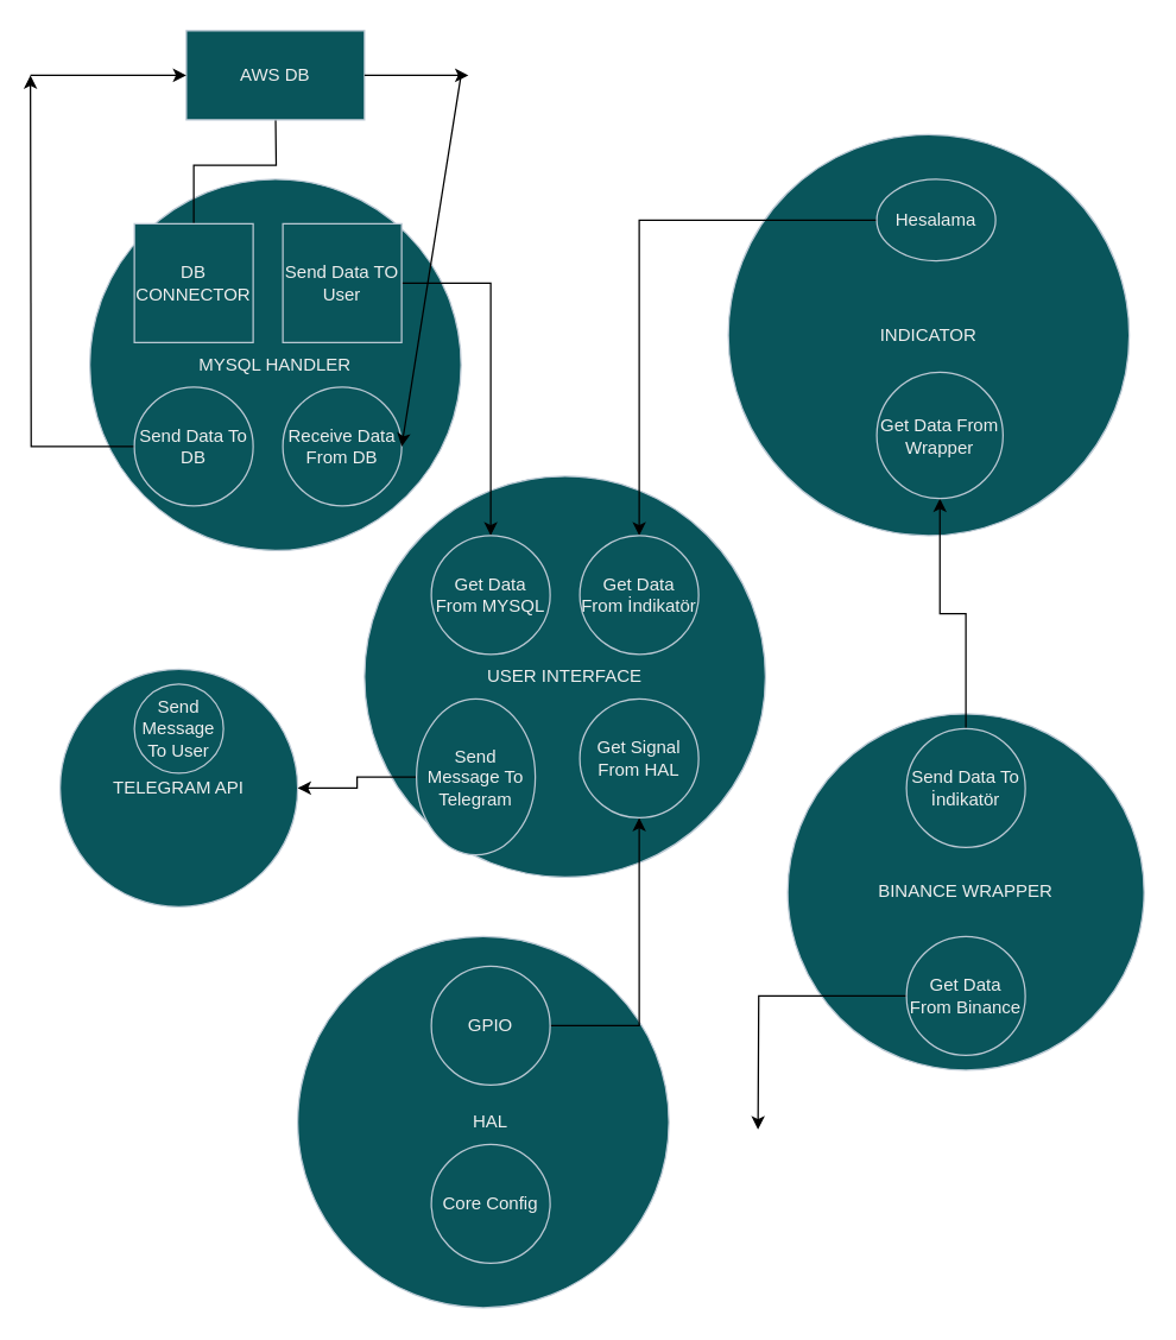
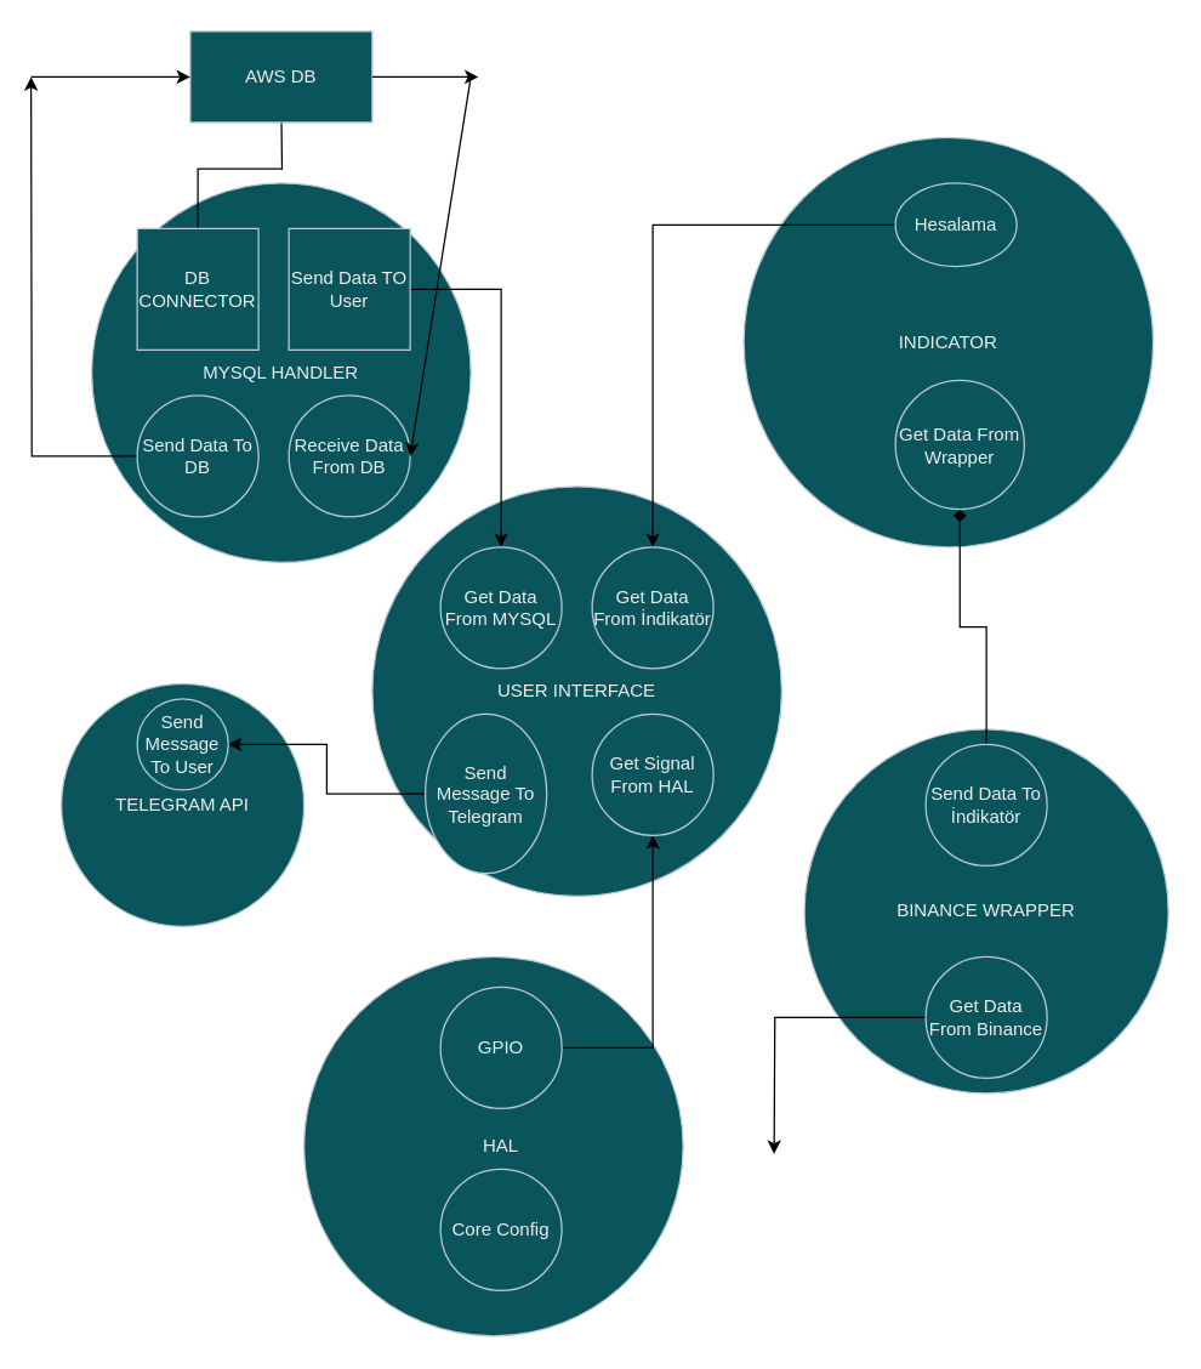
  <mxCell id="0" />
  <mxCell id="1" parent="0" />
  <mxCell id="2" value="USER INTERFACE" style="ellipse;whiteSpace=wrap;html=1;aspect=fixed;fillColor=#09555B;strokeColor=#BAC8D3;fontColor=#EEEEEE;" parent="1" vertex="1"><mxGeometry x="245" y="320" width="270" height="270" as="geometry" /></mxCell>
  <mxCell id="3" value="MYSQL HANDLER" style="ellipse;whiteSpace=wrap;html=1;aspect=fixed;fillColor=#09555B;strokeColor=#BAC8D3;fontColor=#EEEEEE;" parent="1" vertex="1"><mxGeometry x="60" y="120" width="250" height="250" as="geometry" /></mxCell>
  <mxCell id="4" style="edgeStyle=orthogonalEdgeStyle;rounded=0;orthogonalLoop=1;jettySize=auto;html=1;exitX=0.5;exitY=0;exitDx=0;exitDy=0;strokeColor=#000000;" parent="1" source="5" edge="1"><mxGeometry relative="1" as="geometry"><mxPoint x="185" y="70" as="targetPoint" /></mxGeometry></mxCell>
  <mxCell id="5" value="DB CONNECTOR" style="whiteSpace=wrap;html=1;aspect=fixed;fillColor=#09555B;strokeColor=#BAC8D3;fontColor=#EEEEEE;rounded=0;" parent="1" vertex="1"><mxGeometry x="90" y="150" width="80" height="80" as="geometry" /></mxCell>
  <mxCell id="6" value="AWS DB" style="whiteSpace=wrap;html=1;fillColor=#09555B;strokeColor=#BAC8D3;fontColor=#EEEEEE;" parent="1" vertex="1"><mxGeometry x="125" y="20" width="120" height="60" as="geometry" /></mxCell>
  <mxCell id="7" style="edgeStyle=orthogonalEdgeStyle;rounded=0;orthogonalLoop=1;jettySize=auto;html=1;strokeColor=#000000;" parent="1" source="8" edge="1"><mxGeometry relative="1" as="geometry"><mxPoint x="20" as="targetPoint" y="50" /></mxGeometry></mxCell>
  <mxCell id="8" value="Send Data To DB" style="ellipse;whiteSpace=wrap;html=1;aspect=fixed;fillColor=#09555B;strokeColor=#BAC8D3;fontColor=#EEEEEE;" parent="1" vertex="1"><mxGeometry x="90" y="260" width="80" height="80" as="geometry" /></mxCell>
  <mxCell id="9" value="" style="endArrow=classic;html=1;rounded=0;entryX=0;entryY=0.5;entryDx=0;entryDy=0;strokeColor=#000000;" parent="1" target="6" edge="1"><mxGeometry width="50" height="50" relative="1" as="geometry"><mxPoint x="20" as="sourcePoint" y="50" /><mxPoint x="100" y="70" as="targetPoint" /></mxGeometry></mxCell>
  <mxCell id="10" value="Receive Data From DB" style="ellipse;whiteSpace=wrap;html=1;aspect=fixed;fillColor=#09555B;strokeColor=#BAC8D3;fontColor=#EEEEEE;" parent="1" vertex="1"><mxGeometry x="190" y="260" width="80" height="80" as="geometry" /></mxCell>
  <mxCell id="11" value="" style="endArrow=classic;html=1;rounded=0;strokeColor=#000000;" parent="1" edge="1"><mxGeometry width="50" height="50" relative="1" as="geometry"><mxPoint x="245" as="sourcePoint" y="50" /><mxPoint x="315" as="targetPoint" y="50" /></mxGeometry></mxCell>
  <mxCell id="12" value="" style="endArrow=classic;html=1;rounded=0;entryX=1;entryY=0.5;entryDx=0;entryDy=0;strokeColor=#000000;" parent="1" target="10" edge="1"><mxGeometry width="50" height="50" relative="1" as="geometry"><mxPoint x="310" as="sourcePoint" y="50" /><mxPoint x="320" y="300" as="targetPoint" /></mxGeometry></mxCell>
  <mxCell id="13" style="edgeStyle=orthogonalEdgeStyle;rounded=0;orthogonalLoop=1;jettySize=auto;html=1;strokeColor=#000000;" parent="1" source="14" edge="1"><mxGeometry relative="1" as="geometry"><mxPoint x="330" y="360" as="targetPoint" /><Array as="points"><mxPoint x="330" y="190" /></Array></mxGeometry></mxCell>
  <mxCell id="14" value="Send Data TO&lt;br&gt;User" style="whiteSpace=wrap;html=1;aspect=fixed;fillColor=#09555B;strokeColor=#BAC8D3;fontColor=#EEEEEE;rounded=0;" parent="1" vertex="1"><mxGeometry x="190" y="150" width="80" height="80" as="geometry" /></mxCell>
  <mxCell id="15" value="Get Data From MYSQL" style="ellipse;whiteSpace=wrap;html=1;aspect=fixed;fillColor=#09555B;strokeColor=#BAC8D3;fontColor=#EEEEEE;" parent="1" vertex="1"><mxGeometry x="290" y="360" width="80" height="80" as="geometry" /></mxCell>
  <mxCell id="16" value="INDICATOR" style="ellipse;whiteSpace=wrap;html=1;aspect=fixed;fillColor=#09555B;strokeColor=#BAC8D3;fontColor=#EEEEEE;" parent="1" vertex="1"><mxGeometry x="490" y="90" width="270" height="270" as="geometry" /></mxCell>
  <mxCell id="17" style="edgeStyle=orthogonalEdgeStyle;rounded=0;orthogonalLoop=1;jettySize=auto;html=1;fontSize=12;strokeColor=#000000;" parent="1" source="18" target="19" edge="1"><mxGeometry relative="1" as="geometry" /></mxCell>
  <mxCell id="18" value="&lt;font style=&quot;font-size: 12px&quot;&gt;Hesalama&lt;/font&gt;" style="ellipse;whiteSpace=wrap;html=1;aspect=fixed;fontSize=11;fillColor=#09555B;strokeColor=#BAC8D3;fontColor=#EEEEEE;" parent="1" vertex="1"><mxGeometry x="590" y="120" width="80" height="55" as="geometry" /></mxCell>
  <mxCell id="19" value="Get Data From İndikatör" style="ellipse;whiteSpace=wrap;html=1;aspect=fixed;fontSize=12;fillColor=#09555B;strokeColor=#BAC8D3;fontColor=#EEEEEE;" parent="1" vertex="1"><mxGeometry x="390" y="360" width="80" height="80" as="geometry" /></mxCell>
  <mxCell id="20" value="BINANCE WRAPPER" style="ellipse;whiteSpace=wrap;html=1;aspect=fixed;fontSize=12;fillColor=#09555B;strokeColor=#BAC8D3;fontColor=#EEEEEE;" parent="1" vertex="1"><mxGeometry x="530" y="480" width="240" height="240" as="geometry" /></mxCell>
  <mxCell id="21" style="edgeStyle=orthogonalEdgeStyle;rounded=0;orthogonalLoop=1;jettySize=auto;html=1;fontSize=12;strokeColor=#000000;" parent="1" source="22" edge="1"><mxGeometry relative="1" as="geometry"><mxPoint x="510" y="760" as="targetPoint" /></mxGeometry></mxCell>
  <mxCell id="22" value="Get Data From Binance" style="ellipse;whiteSpace=wrap;html=1;aspect=fixed;fontSize=12;fillColor=#09555B;strokeColor=#BAC8D3;fontColor=#EEEEEE;" parent="1" vertex="1"><mxGeometry x="610" y="630" width="80" height="80" as="geometry" /></mxCell>
- <mxCell id="23" style="edgeStyle=orthogonalEdgeStyle;rounded=0;orthogonalLoop=1;jettySize=auto;html=1;entryX=0.5;entryY=1;entryDx=0;entryDy=0;fontSize=12;strokeColor=#000000;" parent="1" source="24" target="25" edge="1"><mxGeometry relative="1" as="geometry" /></mxCell>
+ <mxCell id="23" style="edgeStyle=orthogonalEdgeStyle;rounded=0;orthogonalLoop=1;jettySize=auto;html=1;entryX=0.5;entryY=1;entryDx=0;entryDy=0;fontSize=12;strokeColor=#000000;endArrow=diamond;" parent="1" source="24" target="25" edge="1"><mxGeometry relative="1" as="geometry" /></mxCell>
  <mxCell id="24" value="Send Data To İndikatör" style="ellipse;whiteSpace=wrap;html=1;aspect=fixed;fontSize=12;fillColor=#09555B;strokeColor=#BAC8D3;fontColor=#EEEEEE;" parent="1" vertex="1"><mxGeometry x="610" y="490" width="80" height="80" as="geometry" /></mxCell>
  <mxCell id="25" value="Get Data From Wrapper" style="ellipse;whiteSpace=wrap;html=1;aspect=fixed;fontSize=12;fillColor=#09555B;strokeColor=#BAC8D3;fontColor=#EEEEEE;" parent="1" vertex="1"><mxGeometry x="590" y="250" width="85" height="85" as="geometry" /></mxCell>
  <mxCell id="26" value="TELEGRAM API" style="ellipse;whiteSpace=wrap;html=1;aspect=fixed;fontSize=12;fillColor=#09555B;strokeColor=#BAC8D3;fontColor=#EEEEEE;" parent="1" vertex="1"><mxGeometry x="40" y="450" width="160" height="160" as="geometry" /></mxCell>
- <mxCell id="27" style="edgeStyle=orthogonalEdgeStyle;rounded=0;orthogonalLoop=1;jettySize=auto;html=1;fontSize=12;strokeColor=#000000;" parent="1" source="28" target="26" edge="1"><mxGeometry relative="1" as="geometry" /></mxCell>
+ <mxCell id="27" style="edgeStyle=orthogonalEdgeStyle;rounded=0;orthogonalLoop=1;jettySize=auto;html=1;fontSize=12;strokeColor=#000000;" parent="1" source="28" target="29" edge="1"><mxGeometry relative="1" as="geometry" /></mxCell>
  <mxCell id="28" value="Send Message To Telegram" style="ellipse;whiteSpace=wrap;html=1;aspect=fixed;fontSize=12;fillColor=#09555B;strokeColor=#BAC8D3;fontColor=#EEEEEE;" parent="1" vertex="1"><mxGeometry x="280" y="470" width="80" height="105" as="geometry" /></mxCell>
  <mxCell id="29" value="Send Message To User" style="ellipse;whiteSpace=wrap;html=1;aspect=fixed;fontSize=12;fillColor=#09555B;strokeColor=#BAC8D3;fontColor=#EEEEEE;" parent="1" vertex="1"><mxGeometry x="90" y="460" width="60" height="60" as="geometry" /></mxCell>
  <mxCell id="30" value="&amp;nbsp; &amp;nbsp;HAL" style="ellipse;whiteSpace=wrap;html=1;aspect=fixed;fontSize=12;fillColor=#09555B;strokeColor=#BAC8D3;fontColor=#EEEEEE;" parent="1" vertex="1"><mxGeometry x="200" y="630" width="250" height="250" as="geometry" /></mxCell>
  <mxCell id="31" value="Core Config" style="ellipse;whiteSpace=wrap;html=1;aspect=fixed;fontSize=12;fillColor=#09555B;strokeColor=#BAC8D3;fontColor=#EEEEEE;" parent="1" vertex="1"><mxGeometry x="290" y="770" width="80" height="80" as="geometry" /></mxCell>
  <mxCell id="32" style="edgeStyle=orthogonalEdgeStyle;rounded=0;orthogonalLoop=1;jettySize=auto;html=1;fontSize=12;strokeColor=#000000;" parent="1" source="33" target="34" edge="1"><mxGeometry relative="1" as="geometry" /></mxCell>
  <mxCell id="33" value="GPIO" style="ellipse;whiteSpace=wrap;html=1;aspect=fixed;fontSize=12;fillColor=#09555B;strokeColor=#BAC8D3;fontColor=#EEEEEE;" parent="1" vertex="1"><mxGeometry x="290" y="650" width="80" height="80" as="geometry" /></mxCell>
  <mxCell id="34" value="Get Signal From HAL" style="ellipse;whiteSpace=wrap;html=1;aspect=fixed;fontSize=12;fillColor=#09555B;strokeColor=#BAC8D3;fontColor=#EEEEEE;" parent="1" vertex="1"><mxGeometry x="390" y="470" width="80" height="80" as="geometry" /></mxCell>
